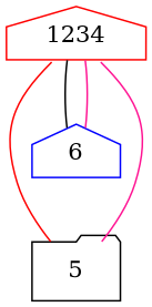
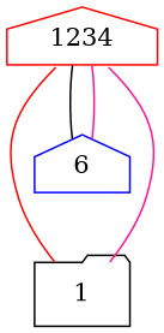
  graph {
    node [shape=house]
    edge [color=deeppink]
    1234 [color=red]
    6 [color=blue]
-   5 [shape=folder]
+   5 [shape=folder label=1]
    1234 -- 6 [color=black]
    1234 -- 5 [tailport=sw color=red]
    1234 -- 5 [tailport=se]
    6 -- 1234
    6 -- 5 [style=invis color=""]
  }
